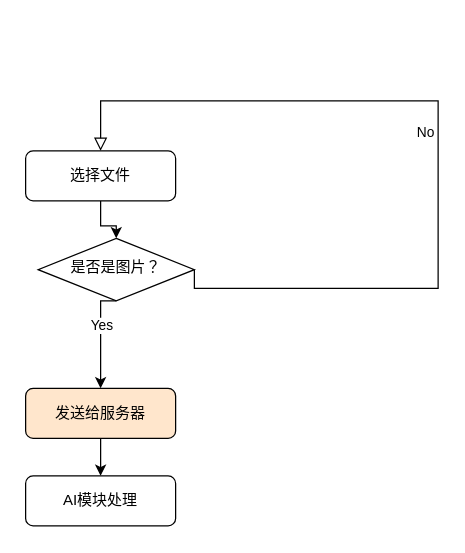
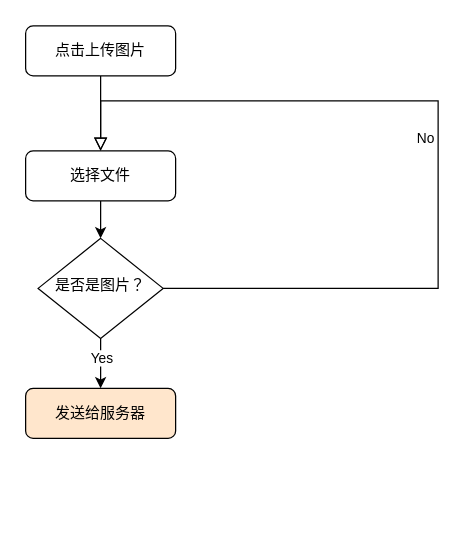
  <mxCell id="0" />
  <mxCell id="1" parent="0" />
+ <mxCell id="2" value="" style="rounded=0;html=1;jettySize=auto;orthogonalLoop=1;fontSize=11;endArrow=block;endFill=0;endSize=8;strokeWidth=1;shadow=0;labelBackgroundColor=none;edgeStyle=orthogonalEdgeStyle;entryX=0.5;entryY=0;entryDx=0;entryDy=0;" parent="1" source="3" target="9" edge="1"><mxGeometry relative="1" as="geometry" /></mxCell>
+ <mxCell id="3" value="点击上传图片" style="rounded=1;whiteSpace=wrap;html=1;fontSize=12;glass=0;strokeWidth=1;shadow=0;" parent="1" vertex="1"><mxGeometry x="20" y="20" width="120" height="40" as="geometry" /></mxCell>
  <mxCell id="4" value="No" style="edgeStyle=orthogonalEdgeStyle;rounded=0;html=1;jettySize=auto;orthogonalLoop=1;fontSize=11;endArrow=block;endFill=0;endSize=8;strokeWidth=1;shadow=0;labelBackgroundColor=none;exitX=1;exitY=0.5;exitDx=0;exitDy=0;" parent="1" source="7" edge="1"><mxGeometry y="10" relative="1" as="geometry"><mxPoint as="offset" /><mxPoint x="120" y="250" as="sourcePoint" /><mxPoint x="80" y="120" as="targetPoint" /><Array as="points"><mxPoint x="350" y="230" /><mxPoint x="350" y="80" /><mxPoint x="80" y="80" /></Array></mxGeometry></mxCell>
  <mxCell id="5" style="edgeStyle=orthogonalEdgeStyle;rounded=0;orthogonalLoop=1;jettySize=auto;html=1;exitX=0.5;exitY=1;exitDx=0;exitDy=0;" edge="1" parent="1" source="7" target="11"><mxGeometry relative="1" as="geometry"><Array as="points"><mxPoint x="80" y="290" /><mxPoint x="80" y="290" /></Array></mxGeometry></mxCell>
  <mxCell id="6" value="Yes" style="edgeLabel;html=1;align=center;verticalAlign=middle;resizable=0;points=[];" vertex="1" connectable="0" parent="5"><mxGeometry x="-0.236" relative="1" as="geometry"><mxPoint as="offset" /></mxGeometry></mxCell>
- <mxCell id="7" value="是否是图片？" style="rhombus;whiteSpace=wrap;html=1;shadow=0;fontFamily=Helvetica;fontSize=12;align=center;strokeWidth=1;spacing=6;spacingTop=-4;" parent="1" vertex="1"><mxGeometry x="30" y="190" width="125" height="50" as="geometry" /></mxCell>
+ <mxCell id="7" value="是否是图片？" style="rhombus;whiteSpace=wrap;html=1;shadow=0;fontFamily=Helvetica;fontSize=12;align=center;strokeWidth=1;spacing=6;spacingTop=-4;" parent="1" vertex="1"><mxGeometry x="30" y="190" width="100" height="80" as="geometry" /></mxCell>
  <mxCell id="8" style="edgeStyle=orthogonalEdgeStyle;rounded=0;orthogonalLoop=1;jettySize=auto;html=1;entryX=0.5;entryY=0;entryDx=0;entryDy=0;" edge="1" parent="1" source="9" target="7"><mxGeometry relative="1" as="geometry" /></mxCell>
  <mxCell id="9" value="选择文件" style="rounded=1;whiteSpace=wrap;html=1;fontSize=12;glass=0;strokeWidth=1;shadow=0;" vertex="1" parent="1"><mxGeometry x="20" y="120" width="120" height="40" as="geometry" /></mxCell>
- <mxCell id="10" style="edgeStyle=orthogonalEdgeStyle;rounded=0;orthogonalLoop=1;jettySize=auto;html=1;entryX=0.5;entryY=0;entryDx=0;entryDy=0;" edge="1" parent="1" source="11" target="12"><mxGeometry relative="1" as="geometry" /></mxCell>
  <mxCell id="11" value="发送给服务器" style="rounded=1;whiteSpace=wrap;html=1;fontSize=12;glass=0;strokeWidth=1;shadow=0;fillColor=#ffe6cc;" vertex="1" parent="1"><mxGeometry x="20" y="310" width="120" height="40" as="geometry" /></mxCell>
- <mxCell id="12" value="AI模块处理" style="rounded=1;whiteSpace=wrap;html=1;fontSize=12;glass=0;strokeWidth=1;shadow=0;" vertex="1" parent="1"><mxGeometry x="20" y="380" width="120" height="40" as="geometry" /></mxCell>
